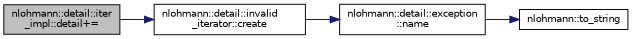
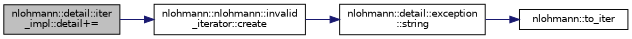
  digraph {
    rankdir=LR
    node [color=black fillcolor=white fontname=Helvetica fontsize=10 shape=record style=filled]
    edge [color=midnightblue fontname=Helvetica fontsize=10 labelfontname=Helvetica labelfontsize=10 style=solid]
    n1 [fillcolor=grey75 fontcolor=black height=0.2 label="nlohmann::detail::iter\l_impl::detail+=" width=0.4]
-   n2 [height=0.2 label="nlohmann::detail::invalid\l_iterator::create" width=0.4]
-   n3 [height=0.2 label="nlohmann::detail::exception\l::name" width=0.4]
-   n4 [height=0.2 label="nlohmann::to_string" width=0.4]
+   n2 [height=0.2 label="nlohmann::nlohmann::invalid\l_iterator::create" width=0.4]
+   n3 [height=0.2 label="nlohmann::detail::exception\l::string" width=0.4]
+   n4 [height=0.2 label="nlohmann::to_iter" width=0.4]
    n1 -> n2
    n2 -> n3
    n3 -> n4
  }
